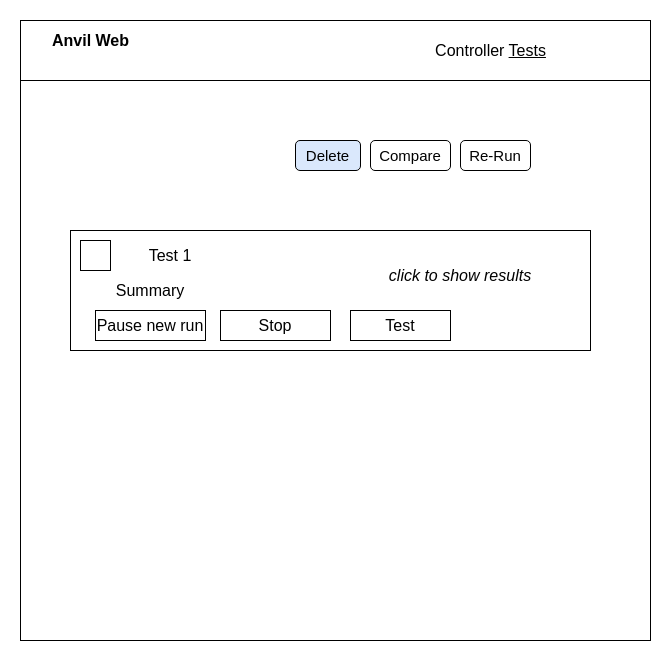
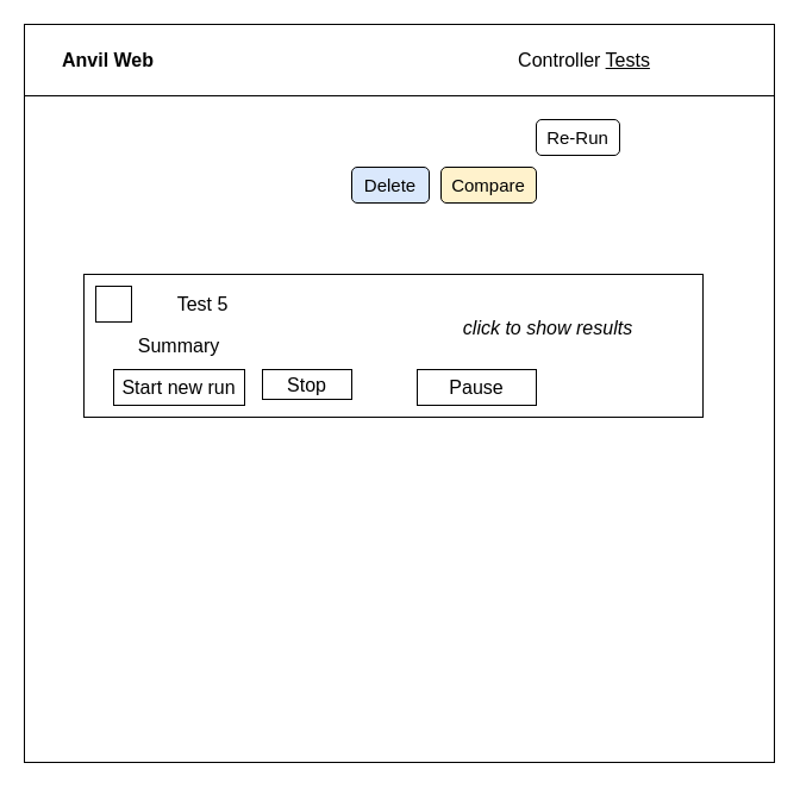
  <mxCell id="0" />
  <mxCell id="1" parent="0" />
  <mxCell id="2" value="" style="rounded=0;whiteSpace=wrap;html=1;fillColor=none;" parent="1" vertex="1"><mxGeometry x="20" y="20" width="630" height="620" as="geometry" /></mxCell>
  <mxCell id="3" value="" style="rounded=0;whiteSpace=wrap;html=1;fillColor=none;" parent="1" vertex="1"><mxGeometry x="20" y="20" width="630" height="60" as="geometry" /></mxCell>
- <mxCell id="4" value="&lt;b&gt;&lt;font style=&quot;font-size: 16px;&quot;&gt;Anvil Web&lt;/font&gt;&lt;/b&gt;" style="text;html=1;align=center;verticalAlign=middle;resizable=0;points=[];autosize=1;strokeColor=none;fillColor=none;" parent="1" vertex="1"><mxGeometry x="40" y="25" width="100" height="30" as="geometry" /></mxCell>
+ <mxCell id="4" value="&lt;b&gt;&lt;font style=&quot;font-size: 16px;&quot;&gt;Anvil Web&lt;/font&gt;&lt;/b&gt;" style="text;html=1;align=center;verticalAlign=middle;resizable=0;points=[];autosize=1;strokeColor=none;fillColor=none;" parent="1" vertex="1"><mxGeometry x="40" y="35" width="100" height="30" as="geometry" /></mxCell>
  <mxCell id="5" value="&lt;font style=&quot;font-size: 16px;&quot;&gt;Controller &lt;u&gt;Tests&lt;/u&gt;&lt;/font&gt;" style="text;html=1;align=center;verticalAlign=middle;resizable=0;points=[];autosize=1;strokeColor=none;fillColor=none;" parent="1" vertex="1"><mxGeometry x="425" y="35" width="130" height="30" as="geometry" /></mxCell>
  <mxCell id="6" value="" style="rounded=0;whiteSpace=wrap;html=1;fontSize=16;fillColor=none;" parent="1" vertex="1"><mxGeometry x="70" y="230" width="520" height="120" as="geometry" /></mxCell>
- <mxCell id="7" value="Test 1" style="text;html=1;strokeColor=none;fillColor=none;align=center;verticalAlign=middle;whiteSpace=wrap;rounded=0;fontSize=16;" parent="1" vertex="1"><mxGeometry x="120" y="240" width="100" height="30" as="geometry" /></mxCell>
+ <mxCell id="7" value="Test 5" style="text;html=1;strokeColor=none;fillColor=none;align=center;verticalAlign=middle;whiteSpace=wrap;rounded=0;fontSize=16;" parent="1" vertex="1"><mxGeometry x="120" y="240" width="100" height="30" as="geometry" /></mxCell>
  <mxCell id="8" value="Summary" style="text;html=1;strokeColor=none;fillColor=none;align=center;verticalAlign=middle;whiteSpace=wrap;rounded=0;fontSize=16;" parent="1" vertex="1"><mxGeometry x="120" y="275" width="60" height="30" as="geometry" /></mxCell>
- <mxCell id="9" value="Pause new run" style="rounded=0;whiteSpace=wrap;html=1;fontSize=16;fillColor=none;" parent="1" vertex="1"><mxGeometry x="95" y="310" width="110" height="30" as="geometry" /></mxCell>
- <mxCell id="10" value="Stop" style="rounded=0;whiteSpace=wrap;html=1;fontSize=16;fillColor=none;" parent="1" vertex="1"><mxGeometry x="220" y="310" width="110" height="30" as="geometry" /></mxCell>
- <mxCell id="11" value="Test" style="rounded=0;whiteSpace=wrap;html=1;fontSize=16;fillColor=none;" parent="1" vertex="1"><mxGeometry x="350" y="310" width="100" height="30" as="geometry" /></mxCell>
+ <mxCell id="9" value="Start new run" style="rounded=0;whiteSpace=wrap;html=1;fontSize=16;fillColor=none;" parent="1" vertex="1"><mxGeometry x="95" y="310" width="110" height="30" as="geometry" /></mxCell>
+ <mxCell id="10" value="Stop" style="rounded=0;whiteSpace=wrap;html=1;fontSize=16;fillColor=none;" parent="1" vertex="1"><mxGeometry x="220" y="310" width="75" height="25" as="geometry" /></mxCell>
+ <mxCell id="11" value="Pause" style="rounded=0;whiteSpace=wrap;html=1;fontSize=16;fillColor=none;" parent="1" vertex="1"><mxGeometry x="350" y="310" width="100" height="30" as="geometry" /></mxCell>
  <mxCell id="12" value="click to show results" style="text;html=1;strokeColor=none;fillColor=none;align=center;verticalAlign=middle;whiteSpace=wrap;rounded=0;fontSize=16;fontStyle=2" parent="1" vertex="1"><mxGeometry x="355" y="260" width="210" height="30" as="geometry" /></mxCell>
  <mxCell id="13" value="Delete" style="rounded=1;whiteSpace=wrap;html=1;fontSize=15;fillColor=#dae8fc;" vertex="1" parent="1"><mxGeometry x="295" y="140" width="65" height="30" as="geometry" /></mxCell>
  <mxCell id="14" value="" style="whiteSpace=wrap;html=1;aspect=fixed;fontSize=15;" vertex="1" parent="1"><mxGeometry x="80" y="240" width="30" height="30" as="geometry" /></mxCell>
- <mxCell id="15" value="Compare" style="rounded=1;whiteSpace=wrap;html=1;fontSize=15;" vertex="1" parent="1"><mxGeometry x="370" y="140" width="80" height="30" as="geometry" /></mxCell>
- <mxCell id="16" value="Re-Run" style="rounded=1;whiteSpace=wrap;html=1;fontSize=15;" vertex="1" parent="1"><mxGeometry x="460" y="140" width="70" height="30" as="geometry" /></mxCell>
+ <mxCell id="15" value="Compare" style="rounded=1;whiteSpace=wrap;html=1;fontSize=15;fillColor=#fff2cc;" vertex="1" parent="1"><mxGeometry x="370" y="140" width="80" height="30" as="geometry" /></mxCell>
+ <mxCell id="16" value="Re-Run" style="rounded=1;whiteSpace=wrap;html=1;fontSize=15;" vertex="1" parent="1"><mxGeometry x="450" y="100" width="70" height="30" as="geometry" /></mxCell>
